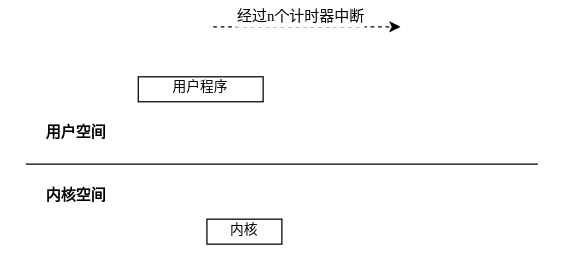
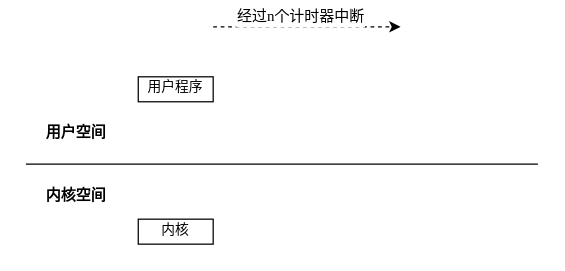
  <mxCell id="0" />
  <mxCell id="1" parent="0" />
  <mxCell id="2" value="" style="endArrow=none;html=1;rounded=0;" edge="1" parent="1"><mxGeometry width="50" height="50" relative="1" as="geometry"><mxPoint x="20" y="130" as="sourcePoint" /><mxPoint x="430" y="130" as="targetPoint" /></mxGeometry></mxCell>
  <mxCell id="3" value="&lt;font face=&quot;宋体-简&quot; style=&quot;font-size: 12px&quot;&gt;用户空间&lt;/font&gt;" style="text;strokeColor=none;fillColor=none;html=1;fontSize=24;fontStyle=1;verticalAlign=middle;align=center;" vertex="1" parent="1"><mxGeometry x="50" y="100" width="20" as="geometry" /></mxCell>
  <mxCell id="4" value="&lt;font face=&quot;宋体-简&quot; style=&quot;font-size: 12px&quot;&gt;内核空间&lt;/font&gt;" style="text;strokeColor=none;fillColor=none;html=1;fontSize=24;fontStyle=1;verticalAlign=middle;align=center;" vertex="1" parent="1"><mxGeometry x="50" y="150" width="20" as="geometry" /></mxCell>
- <mxCell id="5" value="&lt;div&gt;&lt;span style=&quot;font-size: 11px ; line-height: 1.2&quot;&gt;用户程序&lt;/span&gt;&lt;/div&gt;" style="rounded=0;whiteSpace=wrap;html=1;fontFamily=宋体-简;fontSize=18;verticalAlign=bottom;align=center;horizontal=1;" vertex="1" parent="1"><mxGeometry x="110" y="60" width="100" height="20" as="geometry" /></mxCell>
+ <mxCell id="5" value="&lt;div&gt;&lt;span style=&quot;font-size: 11px ; line-height: 1.2&quot;&gt;用户程序&lt;/span&gt;&lt;/div&gt;" style="rounded=0;whiteSpace=wrap;html=1;fontFamily=宋体-简;fontSize=18;verticalAlign=bottom;align=center;horizontal=1;" vertex="1" parent="1"><mxGeometry x="110" y="60" width="60" height="20" as="geometry" /></mxCell>
  <mxCell id="6" value="&lt;font style=&quot;font-size: 12px ; line-height: 1&quot;&gt;&lt;font face=&quot;宋体-简&quot; style=&quot;font-size: 12px&quot;&gt;经过&lt;/font&gt;n&lt;font face=&quot;宋体-简&quot; style=&quot;font-size: 12px&quot;&gt;个计时器中断&lt;/font&gt;&lt;/font&gt;" style="endArrow=classic;dashed=1;html=1;rounded=0;fontFamily=Times New Roman;fontSize=18;startArrow=none;startFill=0;endFill=1;verticalAlign=middle;spacing=0;align=center;" edge="1" parent="1"><mxGeometry x="-0.067" y="10" width="50" height="50" relative="1" as="geometry"><mxPoint x="170" y="20" as="sourcePoint" /><mxPoint x="320" y="20" as="targetPoint" /><mxPoint as="offset" /></mxGeometry></mxCell>
- <mxCell id="7" value="&lt;div&gt;&lt;span style=&quot;font-size: 11px ; line-height: 1.2&quot;&gt;内核&lt;/span&gt;&lt;/div&gt;" style="rounded=0;whiteSpace=wrap;html=1;fontFamily=宋体-简;fontSize=18;verticalAlign=bottom;align=center;horizontal=1;" vertex="1" parent="1"><mxGeometry x="165" y="174" width="60" height="20" as="geometry" /></mxCell>
+ <mxCell id="7" value="&lt;div&gt;&lt;span style=&quot;font-size: 11px ; line-height: 1.2&quot;&gt;内核&lt;/span&gt;&lt;/div&gt;" style="rounded=0;whiteSpace=wrap;html=1;fontFamily=宋体-简;fontSize=18;verticalAlign=bottom;align=center;horizontal=1;" vertex="1" parent="1"><mxGeometry x="110" y="174" width="60" height="20" as="geometry" /></mxCell>
